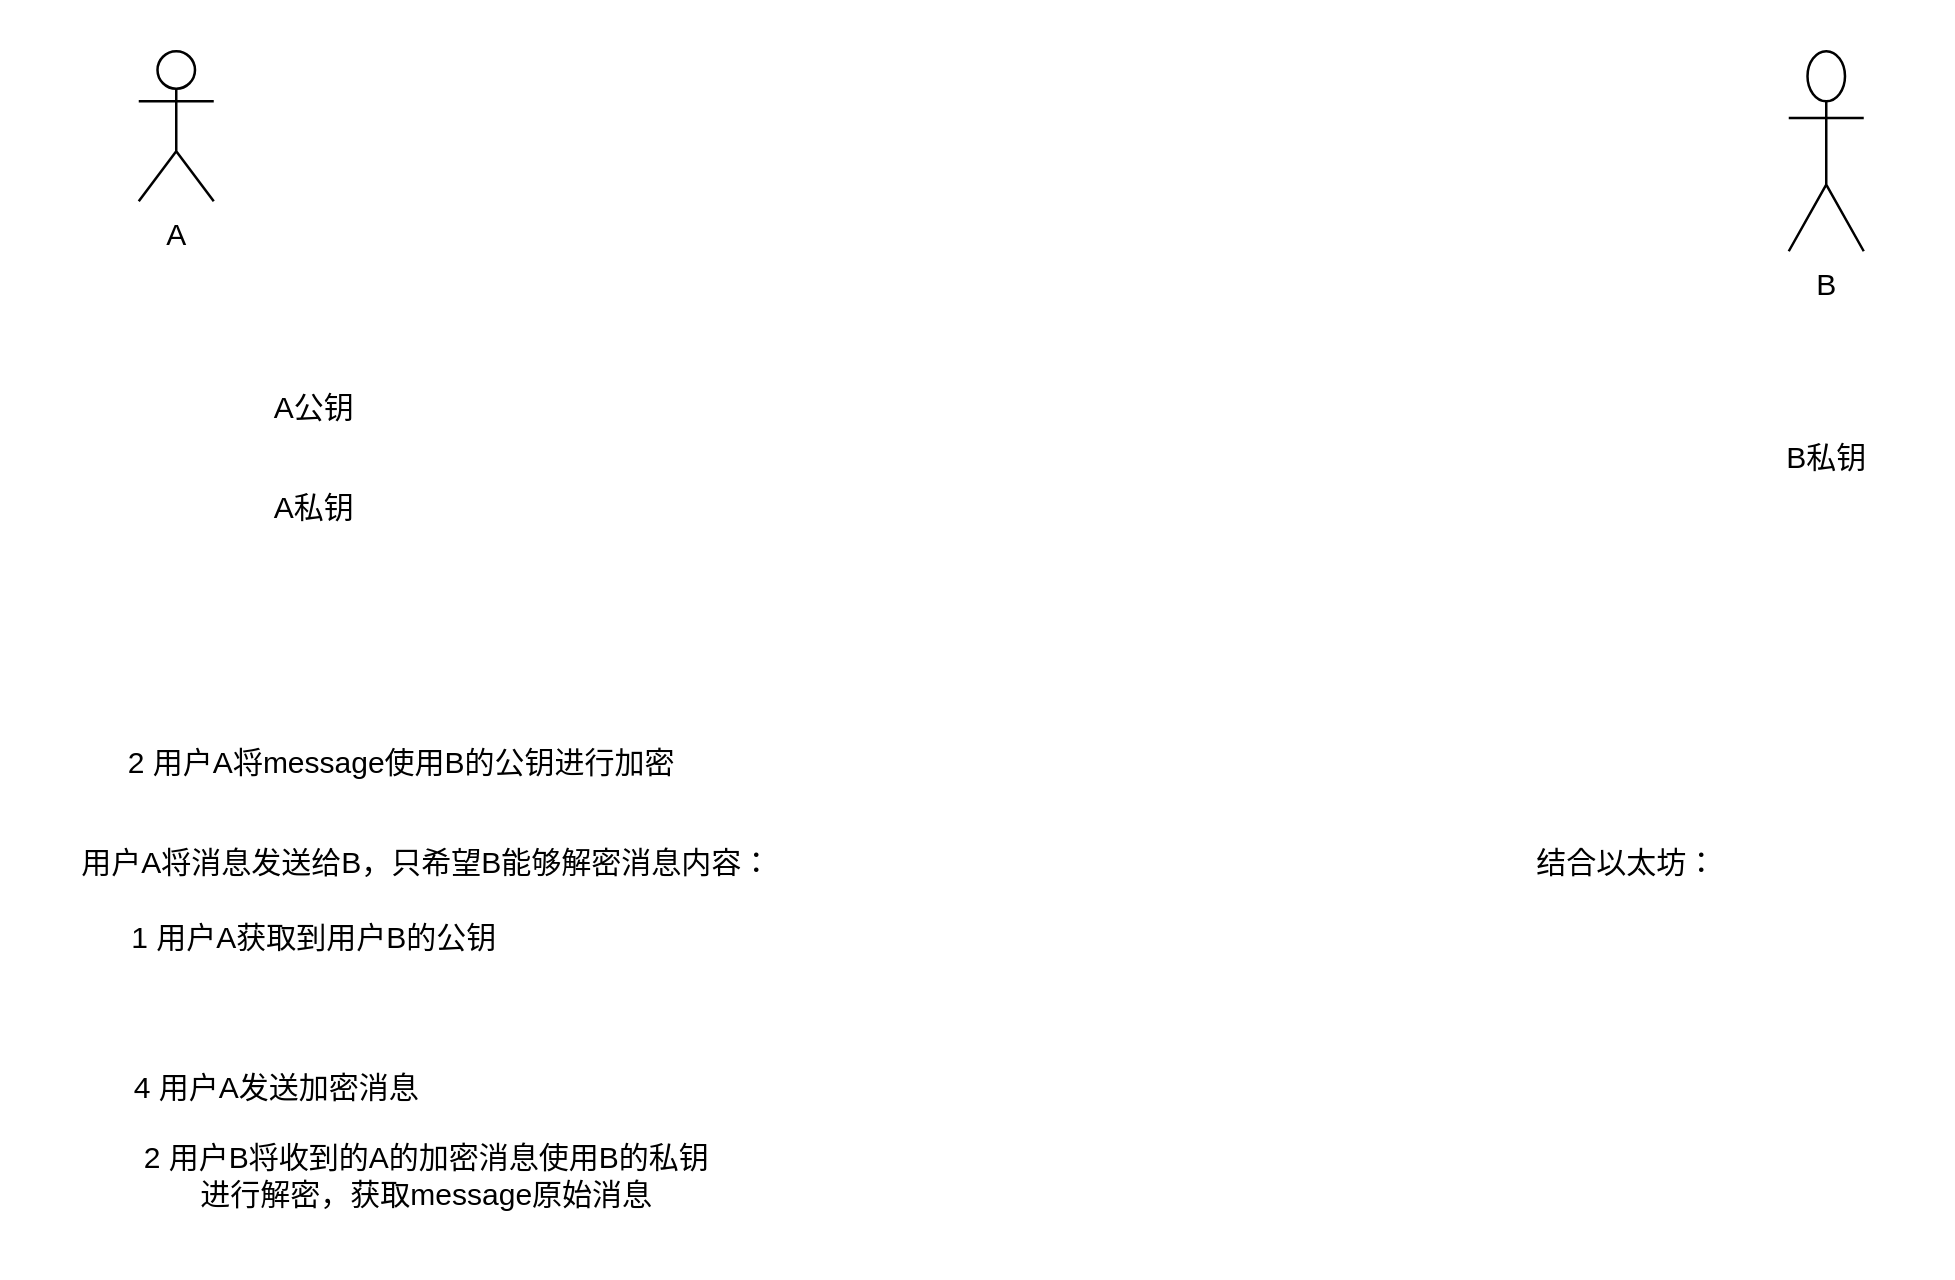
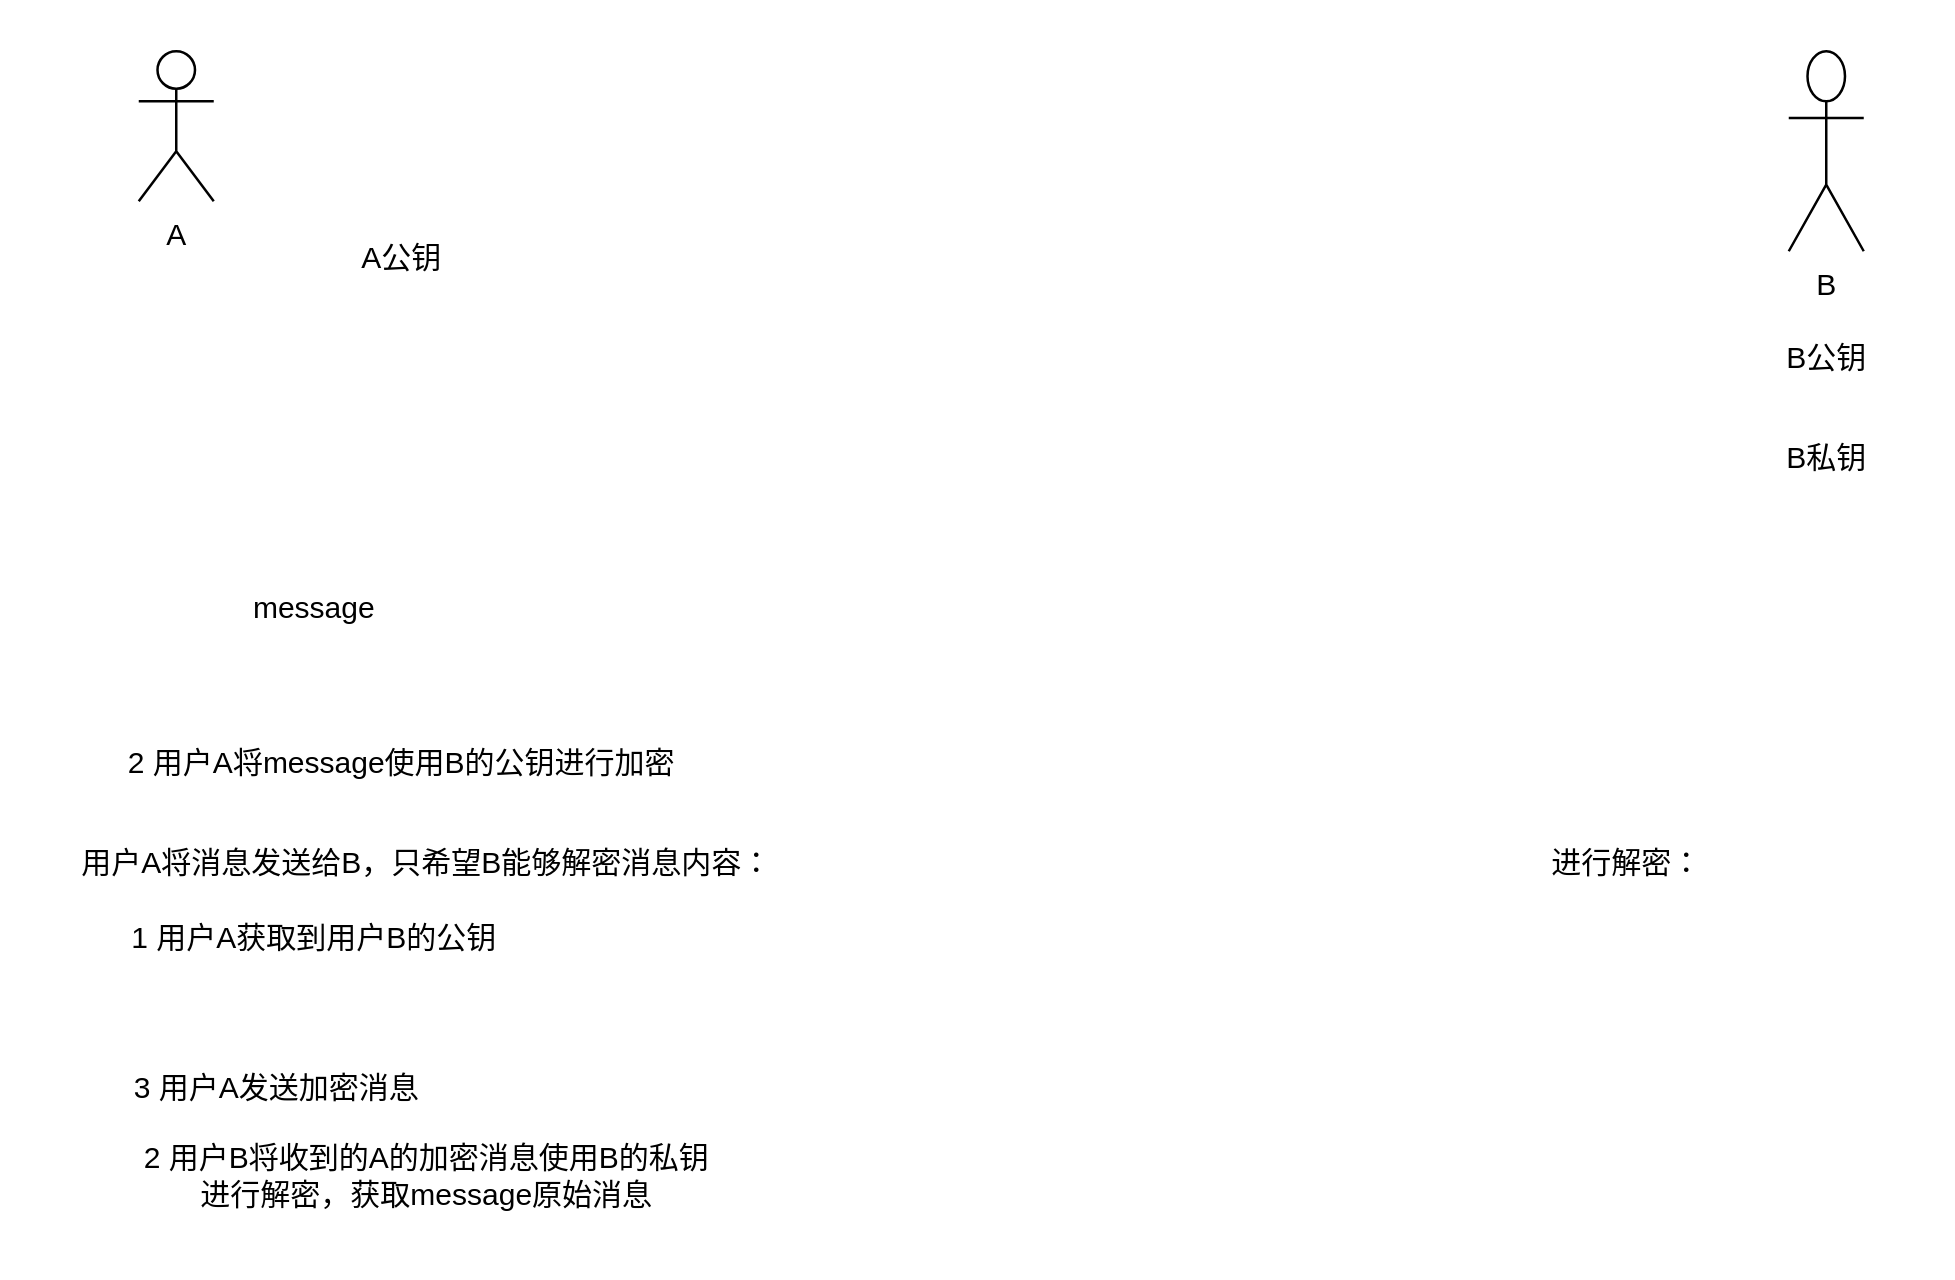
  <mxCell id="0" />
  <mxCell id="1" parent="0" />
  <mxCell id="2" value="A" style="shape=umlActor;verticalLabelPosition=bottom;verticalAlign=top;html=1;outlineConnect=0;" vertex="1" parent="1"><mxGeometry x="55" y="20" width="30" height="60" as="geometry" /></mxCell>
  <mxCell id="3" value="B" style="shape=umlActor;verticalLabelPosition=bottom;verticalAlign=top;html=1;outlineConnect=0;" vertex="1" parent="1"><mxGeometry x="715" y="20" width="30" height="80" as="geometry" /></mxCell>
- <mxCell id="4" value="A公钥" style="text;html=1;align=center;verticalAlign=middle;resizable=0;points=[];autosize=1;strokeColor=none;fillColor=none;" vertex="1" parent="1"><mxGeometry x="95" y="148" width="60" height="30" as="geometry" /></mxCell>
- <mxCell id="5" value="A私钥" style="text;html=1;align=center;verticalAlign=middle;resizable=0;points=[];autosize=1;strokeColor=none;fillColor=none;" vertex="1" parent="1"><mxGeometry x="95" y="188" width="60" height="30" as="geometry" /></mxCell>
+ <mxCell id="4" value="A公钥" style="text;html=1;align=center;verticalAlign=middle;resizable=0;points=[];autosize=1;strokeColor=none;fillColor=none;" vertex="1" parent="1"><mxGeometry x="130" y="88" width="60" height="30" as="geometry" /></mxCell>
+ <mxCell id="6" value="message" style="text;html=1;align=center;verticalAlign=middle;resizable=0;points=[];autosize=1;strokeColor=none;fillColor=none;" vertex="1" parent="1"><mxGeometry x="90" y="228" width="70" height="30" as="geometry" /></mxCell>
  <mxCell id="7" value="1 用户A获取到用户B的公钥" style="text;html=1;align=center;verticalAlign=middle;resizable=0;points=[];autosize=1;strokeColor=none;fillColor=none;" vertex="1" parent="1"><mxGeometry x="40" y="360" width="170" height="30" as="geometry" /></mxCell>
  <mxCell id="8" value="2 用户A将message使用B的公钥进行加密" style="text;html=1;align=center;verticalAlign=middle;resizable=0;points=[];autosize=1;strokeColor=none;fillColor=none;" vertex="1" parent="1"><mxGeometry x="40" y="290" width="240" height="30" as="geometry" /></mxCell>
- <mxCell id="9" value="4 用户A发送加密消息" style="text;html=1;align=center;verticalAlign=middle;resizable=0;points=[];autosize=1;strokeColor=none;fillColor=none;" vertex="1" parent="1"><mxGeometry x="40" y="420" width="140" height="30" as="geometry" /></mxCell>
+ <mxCell id="9" value="3 用户A发送加密消息" style="text;html=1;align=center;verticalAlign=middle;resizable=0;points=[];autosize=1;strokeColor=none;fillColor=none;" vertex="1" parent="1"><mxGeometry x="40" y="420" width="140" height="30" as="geometry" /></mxCell>
+ <mxCell id="10" value="B公钥" style="text;html=1;align=center;verticalAlign=middle;resizable=0;points=[];autosize=1;strokeColor=none;fillColor=none;" vertex="1" parent="1"><mxGeometry x="700" y="128" width="60" height="30" as="geometry" /></mxCell>
  <mxCell id="11" value="B私钥" style="text;html=1;align=center;verticalAlign=middle;resizable=0;points=[];autosize=1;strokeColor=none;fillColor=none;" vertex="1" parent="1"><mxGeometry x="700" y="168" width="60" height="30" as="geometry" /></mxCell>
  <mxCell id="12" value="用户A将消息发送给B，只希望B能够解密消息内容：" style="text;html=1;align=center;verticalAlign=middle;resizable=0;points=[];autosize=1;strokeColor=none;fillColor=none;" vertex="1" parent="1"><mxGeometry x="20" y="330" width="300" height="30" as="geometry" /></mxCell>
  <mxCell id="13" value="2 用户B将收到的A的加密消息使用B的私钥&lt;br&gt;进行解密，获取message原始消息" style="text;html=1;align=center;verticalAlign=middle;resizable=0;points=[];autosize=1;strokeColor=none;fillColor=none;" vertex="1" parent="1"><mxGeometry x="45" y="450" width="250" height="40" as="geometry" /></mxCell>
- <mxCell id="14" value="结合以太坊：" style="text;html=1;align=center;verticalAlign=middle;resizable=0;points=[];autosize=1;strokeColor=none;fillColor=none;" vertex="1" parent="1"><mxGeometry x="600" y="330" width="100" height="30" as="geometry" /></mxCell>
+ <mxCell id="14" value="进行解密：" style="text;html=1;align=center;verticalAlign=middle;resizable=0;points=[];autosize=1;strokeColor=none;fillColor=none;" vertex="1" parent="1"><mxGeometry x="600" y="330" width="100" height="30" as="geometry" /></mxCell>
